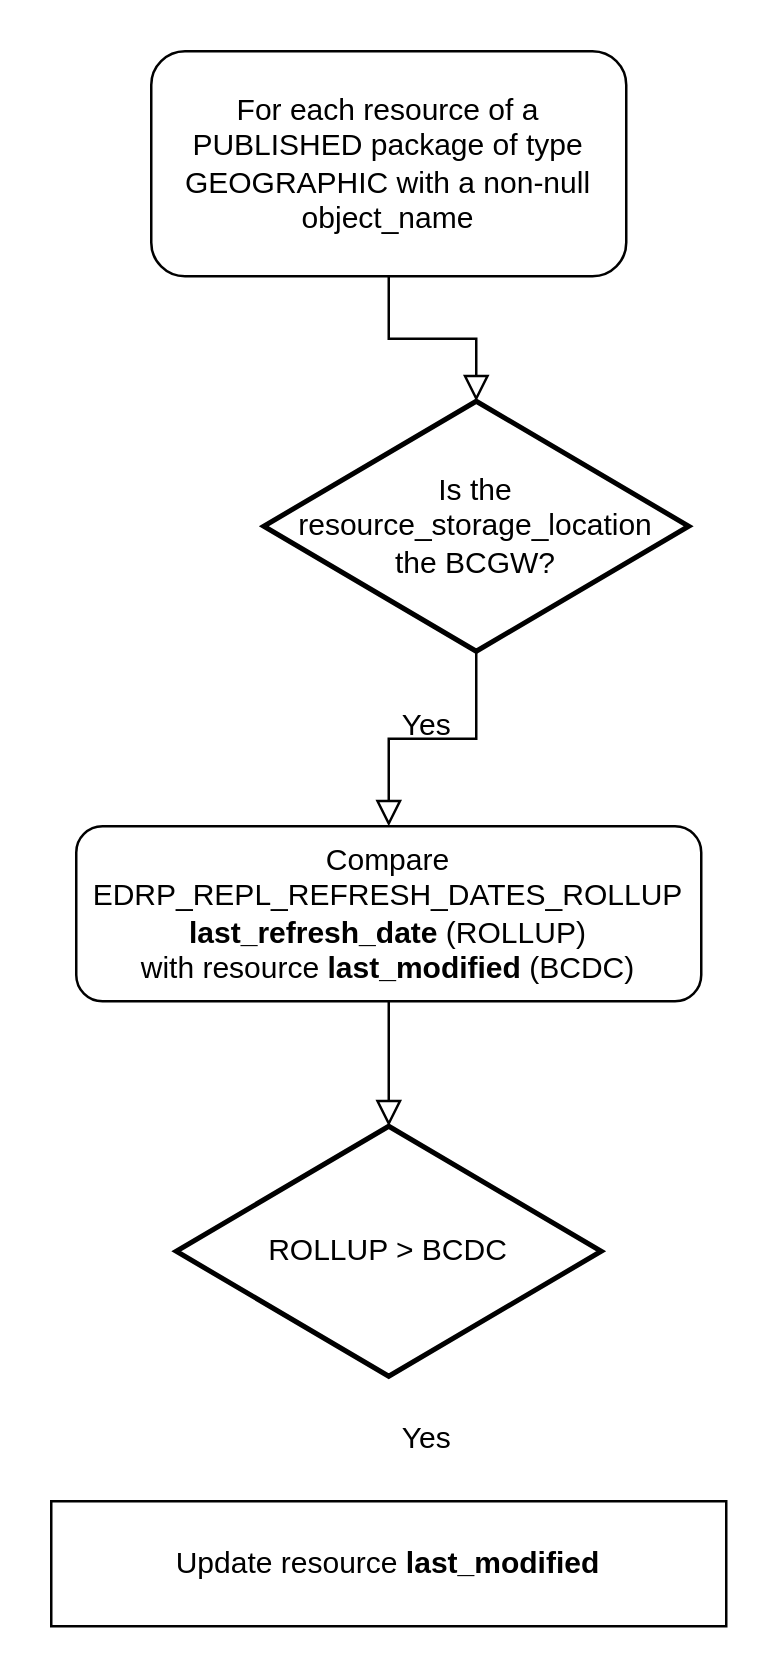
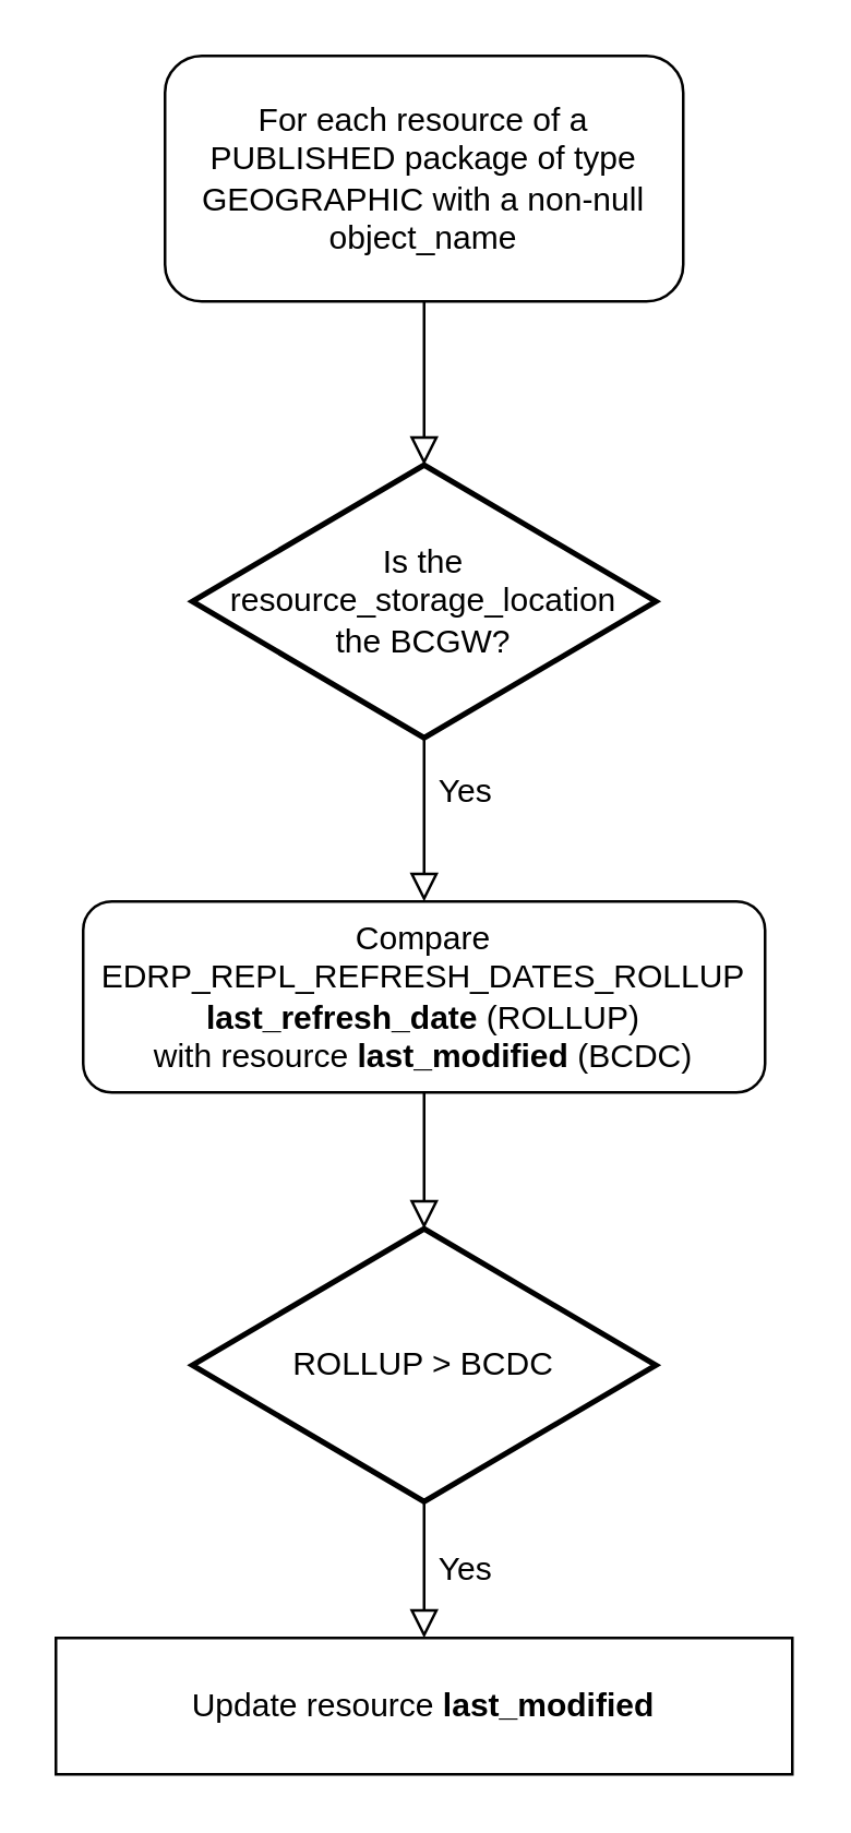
  <mxCell id="0" />
  <mxCell id="1" parent="0" />
  <mxCell id="2" style="edgeStyle=orthogonalEdgeStyle;rounded=0;orthogonalLoop=1;jettySize=auto;html=1;exitX=0.5;exitY=1;exitDx=0;exitDy=0;entryX=0.5;entryY=0;entryDx=0;entryDy=0;entryPerimeter=0;endArrow=block;endFill=0;endSize=8;" edge="1" parent="1" source="3" target="8"><mxGeometry relative="1" as="geometry" /></mxCell>
  <mxCell id="3" value="For each resource of a PUBLISHED package of type GEOGRAPHIC with a non-null object_name" style="rounded=1;whiteSpace=wrap;html=1;fontSize=12;glass=0;strokeWidth=1;shadow=0;" parent="1" vertex="1"><mxGeometry x="60" y="20" width="190" height="90" as="geometry" /></mxCell>
  <mxCell id="4" style="edgeStyle=orthogonalEdgeStyle;rounded=0;orthogonalLoop=1;jettySize=auto;html=1;exitX=0.5;exitY=1;exitDx=0;exitDy=0;entryX=0.5;entryY=0;entryDx=0;entryDy=0;entryPerimeter=0;endArrow=block;endFill=0;endSize=8;" edge="1" parent="1" source="5" target="10"><mxGeometry relative="1" as="geometry" /></mxCell>
  <mxCell id="5" value="Compare&lt;br&gt;EDRP_REPL_REFRESH_DATES_ROLLUP&lt;br&gt;&lt;b&gt;last_refresh_date &lt;/b&gt;(ROLLUP)&lt;br&gt;with resource &lt;b&gt;last_modified&lt;/b&gt; (BCDC)" style="rounded=1;whiteSpace=wrap;html=1;fontSize=12;glass=0;strokeWidth=1;shadow=0;" parent="1" vertex="1"><mxGeometry x="30" y="330" width="250" height="70" as="geometry" /></mxCell>
  <mxCell id="6" value="Update resource &lt;b&gt;last_modified&lt;/b&gt;" style="whiteSpace=wrap;html=1;fontSize=12;glass=0;strokeWidth=1;shadow=0;rounded=0;" parent="1" vertex="1"><mxGeometry x="20" y="600" width="270" height="50" as="geometry" /></mxCell>
  <mxCell id="7" style="edgeStyle=orthogonalEdgeStyle;rounded=0;orthogonalLoop=1;jettySize=auto;html=1;exitX=0.5;exitY=1;exitDx=0;exitDy=0;exitPerimeter=0;entryX=0.5;entryY=0;entryDx=0;entryDy=0;endArrow=block;endFill=0;endSize=8;" edge="1" parent="1" source="8" target="5"><mxGeometry relative="1" as="geometry" /></mxCell>
- <mxCell id="8" value="Is the resource_storage_location &lt;br&gt;the BCGW?" style="strokeWidth=2;html=1;shape=mxgraph.flowchart.decision;whiteSpace=wrap;" vertex="1" parent="1"><mxGeometry x="105" y="160" width="170" height="100" as="geometry" /></mxCell>
+ <mxCell id="8" value="Is the resource_storage_location &lt;br&gt;the BCGW?" style="strokeWidth=2;html=1;shape=mxgraph.flowchart.decision;whiteSpace=wrap;" vertex="1" parent="1"><mxGeometry x="70" y="170" width="170" height="100" as="geometry" /></mxCell>
+ <mxCell id="9" style="edgeStyle=orthogonalEdgeStyle;rounded=0;orthogonalLoop=1;jettySize=auto;html=1;exitX=0.5;exitY=1;exitDx=0;exitDy=0;exitPerimeter=0;entryX=0.5;entryY=0;entryDx=0;entryDy=0;endArrow=block;endFill=0;endSize=8;" edge="1" parent="1" source="10" target="6"><mxGeometry relative="1" as="geometry" /></mxCell>
  <mxCell id="10" value="ROLLUP &amp;gt; BCDC" style="strokeWidth=2;html=1;shape=mxgraph.flowchart.decision;whiteSpace=wrap;" vertex="1" parent="1"><mxGeometry x="70" y="450" width="170" height="100" as="geometry" /></mxCell>
  <mxCell id="11" value="Yes" style="text;html=1;resizable=0;autosize=1;align=center;verticalAlign=middle;points=[];fillColor=none;strokeColor=none;rounded=0;" vertex="1" parent="1"><mxGeometry x="150" y="280" width="40" height="20" as="geometry" /></mxCell>
  <mxCell id="12" value="Yes" style="text;html=1;resizable=0;autosize=1;align=center;verticalAlign=middle;points=[];fillColor=none;strokeColor=none;rounded=0;" vertex="1" parent="1"><mxGeometry x="150" y="565" width="40" height="20" as="geometry" /></mxCell>
